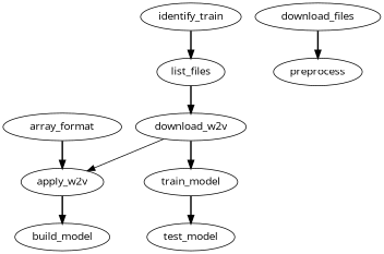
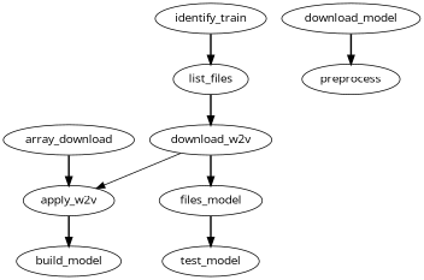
  digraph {
    fontname="Open Sans"
    node [fontname="Open Sans"]
    edge [fontname="Open Sans" penwidth=2 weight=5]
    n1 [label=identify_train]
    list_files
    download_w2v
-   download_files
+   download_files [label=download_model]
    preprocess
-   array_format
+   array_format [label=array_download]
    apply_w2v
    build_model
-   train_model
+   train_model [label=files_model]
    test_model
    n1 -> list_files
    list_files -> download_w2v
    download_w2v -> apply_w2v [penwidth="" weight=""]
    download_w2v -> train_model
    download_files -> preprocess
    array_format -> apply_w2v
    apply_w2v -> build_model
    train_model -> test_model
  }
